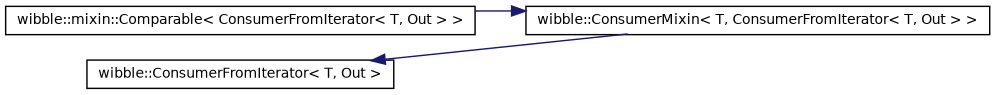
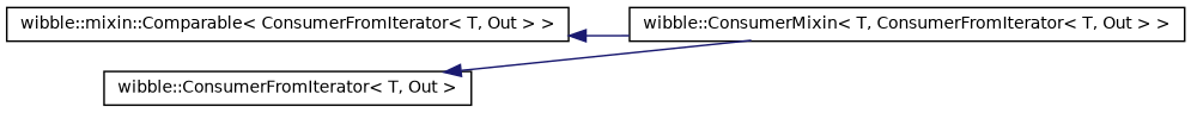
  digraph {
    rankdir=LR
    node [color=black fillcolor=white fontname=Helvetica fontsize=10 shape=record style=filled]
    edge [color=midnightblue dir=back fontname=Helvetica fontsize=10 labelfontname=Helvetica labelfontsize=10 style=solid]
    n1 [height=0.2 label="wibble::mixin::Comparable\< ConsumerFromIterator\< T, Out \> \>" width=0.4]
    n2 [height=0.2 label="wibble::ConsumerMixin\< T, ConsumerFromIterator\< T, Out \> \>" width=0.4]
    n3 [height=0.2 label="wibble::ConsumerFromIterator\< T, Out \>" width=0.4]
-   n2 -> n1
+   n1 -> n2
    n3 -> n2
  }
